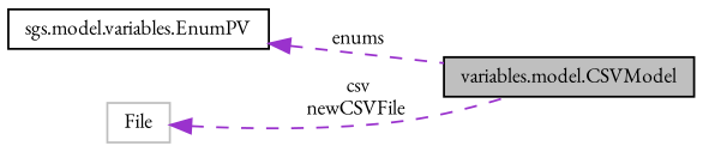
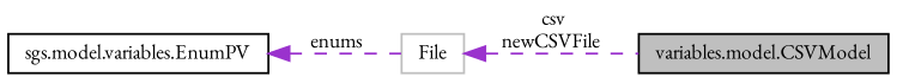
  digraph {
    fontname="EB Garamond"
    rankdir=LR
    node [color=black fillcolor=white fontname="EB Garamond" fontsize=10 shape=record style=filled]
    edge [color=darkorchid3 dir=back fontname="EB Garamond" fontsize=10 labelfontname=Helvetica labelfontsize=10 style=dashed]
    n1 [fillcolor=grey75 fontcolor=black height=0.2 label="variables.model.CSVModel" width=0.4]
    n2 [height=0.2 label="sgs.model.variables.EnumPV" width=0.4]
    n3 [color=grey75 height=0.2 label=File width=0.4]
-   n2 -> n1 [label=" enums"]
+   n2 -> n3 [label=" enums"]
    n3 -> n1 [label=" csv\nnewCSVFile"]
  }
